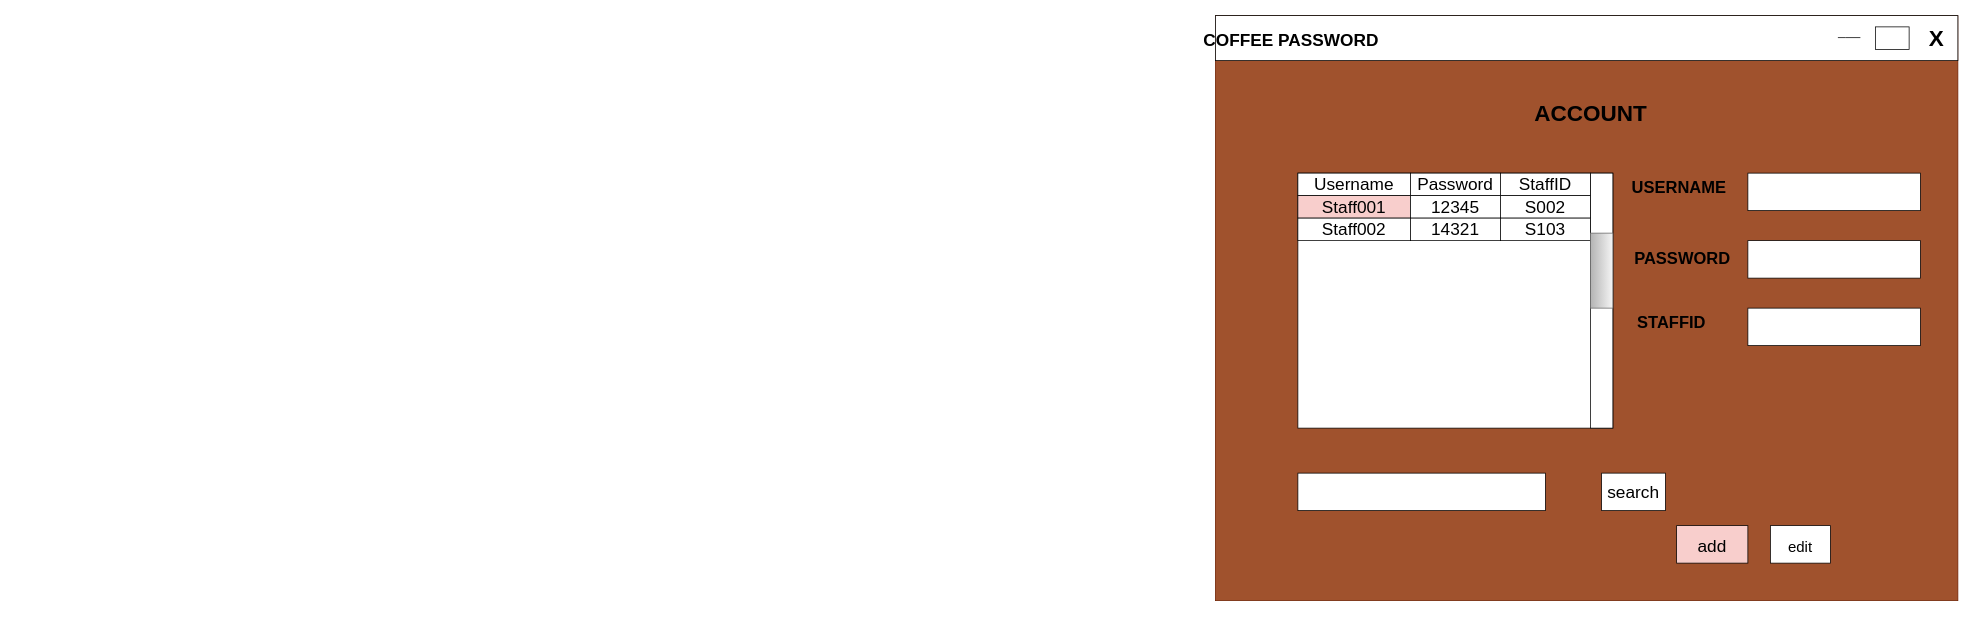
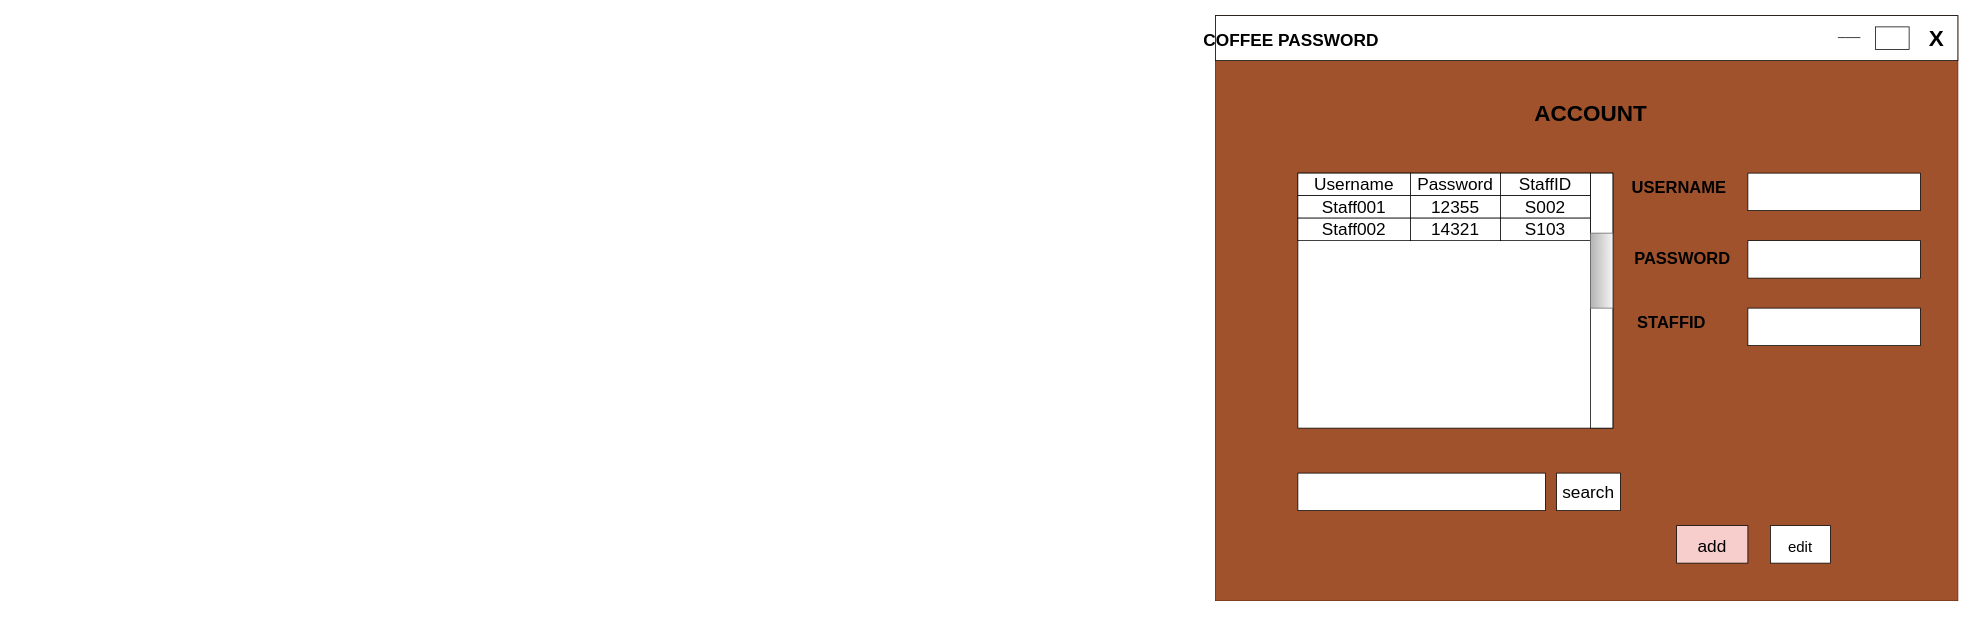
  <mxCell id="0" />
  <mxCell id="1" parent="0" />
  <mxCell id="2" value="" style="rounded=0;whiteSpace=wrap;html=1;fillColor=#a0522d;strokeColor=#6D1F00;fontColor=#ffffff;" vertex="1" parent="1"><mxGeometry x="1620" y="20" width="990" height="780" as="geometry" /></mxCell>
  <mxCell id="3" value="" style="rounded=0;whiteSpace=wrap;html=1;" vertex="1" parent="1"><mxGeometry x="1730" y="230" width="420" height="340" as="geometry" /></mxCell>
  <mxCell id="4" value="&lt;b&gt;&amp;nbsp; &amp;nbsp; &amp;nbsp; &amp;nbsp; &amp;nbsp; &amp;nbsp; &amp;nbsp; &amp;nbsp; &amp;nbsp; &amp;nbsp; &amp;nbsp; &amp;nbsp; &amp;nbsp; &amp;nbsp; &amp;nbsp; &amp;nbsp; &amp;nbsp; &amp;nbsp; &amp;nbsp; &amp;nbsp; &amp;nbsp; &amp;nbsp; &amp;nbsp; &amp;nbsp; &amp;nbsp; &amp;nbsp; &amp;nbsp; &amp;nbsp; &amp;nbsp; &amp;nbsp; &amp;nbsp; &amp;nbsp; &amp;nbsp; &amp;nbsp; &amp;nbsp; &amp;nbsp; &amp;nbsp; &amp;nbsp; &amp;nbsp; &amp;nbsp; &amp;nbsp; &amp;nbsp; &amp;nbsp; &amp;nbsp; &amp;nbsp; &amp;nbsp; &amp;nbsp; &amp;nbsp; &amp;nbsp; &amp;nbsp; &amp;nbsp; &amp;nbsp; &amp;nbsp; &amp;nbsp; &amp;nbsp; &amp;nbsp; &amp;nbsp; &amp;nbsp; &amp;nbsp; &amp;nbsp; &amp;nbsp; &amp;nbsp; &amp;nbsp; &amp;nbsp; &amp;nbsp; &amp;nbsp; &amp;nbsp; &amp;nbsp; &amp;nbsp; &amp;nbsp; &amp;nbsp; &amp;nbsp; &amp;nbsp; &amp;nbsp; &amp;nbsp; &amp;nbsp; &amp;nbsp; &amp;nbsp; &amp;nbsp; &amp;nbsp; &amp;nbsp; &amp;nbsp; &amp;nbsp; &amp;nbsp; &amp;nbsp; &amp;nbsp; &amp;nbsp; &amp;nbsp; &amp;nbsp; &amp;nbsp; &amp;nbsp; &amp;nbsp; &amp;nbsp; &amp;nbsp; &amp;nbsp; &amp;nbsp; &amp;nbsp; &amp;nbsp; &amp;nbsp; &amp;nbsp; &amp;nbsp; &amp;nbsp; &amp;nbsp; &amp;nbsp; &amp;nbsp; &amp;nbsp; &amp;nbsp; &amp;nbsp; &amp;nbsp; &amp;nbsp; &amp;nbsp; &amp;nbsp; &amp;nbsp; &amp;nbsp; &amp;nbsp; &amp;nbsp; &amp;nbsp; &amp;nbsp; &amp;nbsp; &amp;nbsp; &amp;nbsp; &amp;nbsp; &amp;nbsp; &amp;nbsp; &amp;nbsp; &amp;nbsp; &amp;nbsp; &amp;nbsp; &amp;nbsp; &amp;nbsp; &amp;nbsp; &amp;nbsp; &amp;nbsp; &amp;nbsp; &amp;nbsp; &amp;nbsp; &amp;nbsp; &amp;nbsp; &amp;nbsp; &amp;nbsp; &amp;nbsp; &amp;nbsp; &amp;nbsp; &amp;nbsp; &amp;nbsp; &amp;nbsp; &amp;nbsp; &amp;nbsp; &amp;nbsp; &amp;nbsp; &amp;nbsp; &amp;nbsp; &amp;nbsp; &amp;nbsp; &amp;nbsp; &amp;nbsp; &amp;nbsp; &amp;nbsp; &amp;nbsp; &lt;font style=&quot;font-size: 30px&quot;&gt;ACCOUNT&lt;/font&gt;&lt;/b&gt;" style="text;html=1;align=center;verticalAlign=middle;resizable=0;points=[];autosize=1;strokeColor=none;fillColor=none;" vertex="1" parent="1"><mxGeometry x="975" y="135" width="1230" height="30" as="geometry" /></mxCell>
  <mxCell id="5" value="" style="rounded=0;whiteSpace=wrap;html=1;fontSize=30;" vertex="1" parent="1"><mxGeometry x="1620" y="20" width="990" height="60" as="geometry" /></mxCell>
  <mxCell id="6" value="" style="rounded=0;whiteSpace=wrap;html=1;fontSize=30;" vertex="1" parent="1"><mxGeometry x="2120" y="230" width="30" height="340" as="geometry" /></mxCell>
  <mxCell id="7" value="" style="rounded=0;whiteSpace=wrap;html=1;fontSize=30;" vertex="1" parent="1"><mxGeometry x="1730" y="630" width="330" height="50" as="geometry" /></mxCell>
  <mxCell id="8" value="" style="rounded=0;whiteSpace=wrap;html=1;fontSize=30;" vertex="1" parent="1"><mxGeometry x="2330" y="230" width="230" height="50" as="geometry" /></mxCell>
  <mxCell id="9" value="" style="rounded=0;whiteSpace=wrap;html=1;fontSize=30;" vertex="1" parent="1"><mxGeometry x="2330" y="410" width="230" height="50" as="geometry" /></mxCell>
  <mxCell id="10" value="" style="rounded=0;whiteSpace=wrap;html=1;fontSize=30;" vertex="1" parent="1"><mxGeometry x="2330" y="320" width="230" height="50" as="geometry" /></mxCell>
  <mxCell id="11" value="&lt;font style=&quot;font-size: 23px&quot;&gt;add&lt;/font&gt;" style="rounded=0;whiteSpace=wrap;html=1;fontSize=30;fillColor=#f8cecc;" vertex="1" parent="1"><mxGeometry x="2235" y="700" width="95" height="50" as="geometry" /></mxCell>
  <mxCell id="12" value="&lt;font style=&quot;font-size: 20px&quot;&gt;edit&lt;/font&gt;" style="rounded=0;whiteSpace=wrap;html=1;fontSize=30;" vertex="1" parent="1"><mxGeometry x="2360" y="700" width="80" height="50" as="geometry" /></mxCell>
  <mxCell id="13" value="&lt;font style=&quot;font-size: 23px&quot;&gt;&lt;b&gt;&amp;nbsp; &amp;nbsp; &amp;nbsp; &amp;nbsp; &amp;nbsp; &amp;nbsp; &amp;nbsp; &amp;nbsp; &amp;nbsp; &amp;nbsp; &amp;nbsp; &amp;nbsp; &amp;nbsp; &amp;nbsp; &amp;nbsp; &amp;nbsp; &amp;nbsp; &amp;nbsp; &amp;nbsp; &amp;nbsp; &amp;nbsp; &amp;nbsp; COFFEE PASSWORD&lt;/b&gt;&lt;/font&gt;" style="text;html=1;align=center;verticalAlign=middle;resizable=0;points=[];autosize=1;strokeColor=none;fillColor=none;fontSize=30;" vertex="1" parent="1"><mxGeometry x="1350" y="30" width="460" height="40" as="geometry" /></mxCell>
  <mxCell id="14" value="Username" style="rounded=0;whiteSpace=wrap;html=1;fontSize=23;" vertex="1" parent="1"><mxGeometry x="1730" y="230" width="150" height="30" as="geometry" /></mxCell>
  <mxCell id="15" value="Password" style="rounded=0;whiteSpace=wrap;html=1;fontSize=23;" vertex="1" parent="1"><mxGeometry x="1880" y="230" width="120" height="30" as="geometry" /></mxCell>
  <mxCell id="16" value="StaffID" style="rounded=0;whiteSpace=wrap;html=1;fontSize=23;" vertex="1" parent="1"><mxGeometry x="2000" y="230" width="120" height="30" as="geometry" /></mxCell>
- <mxCell id="17" value="Staff001" style="rounded=0;whiteSpace=wrap;html=1;fontSize=23;fillColor=#f8cecc;" vertex="1" parent="1"><mxGeometry x="1730" y="260" width="150" height="30" as="geometry" /></mxCell>
- <mxCell id="18" value="12345" style="rounded=0;whiteSpace=wrap;html=1;fontSize=23;" vertex="1" parent="1"><mxGeometry x="1880" y="260" width="120" height="30" as="geometry" /></mxCell>
+ <mxCell id="17" value="Staff001" style="rounded=0;whiteSpace=wrap;html=1;fontSize=23;" vertex="1" parent="1"><mxGeometry x="1730" y="260" width="150" height="30" as="geometry" /></mxCell>
+ <mxCell id="18" value="12355" style="rounded=0;whiteSpace=wrap;html=1;fontSize=23;" vertex="1" parent="1"><mxGeometry x="1880" y="260" width="120" height="30" as="geometry" /></mxCell>
  <mxCell id="19" value="S002" style="rounded=0;whiteSpace=wrap;html=1;fontSize=23;" vertex="1" parent="1"><mxGeometry x="2000" y="260" width="120" height="30" as="geometry" /></mxCell>
  <mxCell id="20" value="Staff002" style="rounded=0;whiteSpace=wrap;html=1;fontSize=23;" vertex="1" parent="1"><mxGeometry x="1730" y="290" width="150" height="30" as="geometry" /></mxCell>
  <mxCell id="21" value="14321" style="rounded=0;whiteSpace=wrap;html=1;fontSize=23;" vertex="1" parent="1"><mxGeometry x="1880" y="290" width="120" height="30" as="geometry" /></mxCell>
  <mxCell id="22" value="S103" style="rounded=0;whiteSpace=wrap;html=1;fontSize=23;" vertex="1" parent="1"><mxGeometry x="2000" y="290" width="120" height="30" as="geometry" /></mxCell>
- <mxCell id="23" value="search" style="rounded=0;whiteSpace=wrap;html=1;fontSize=23;" vertex="1" parent="1"><mxGeometry x="2135" y="630" width="85" height="50" as="geometry" /></mxCell>
+ <mxCell id="23" value="search" style="rounded=0;whiteSpace=wrap;html=1;fontSize=23;" vertex="1" parent="1"><mxGeometry x="2075" y="630" width="85" height="50" as="geometry" /></mxCell>
  <mxCell id="24" value="&amp;nbsp; &amp;nbsp; &amp;nbsp; &amp;nbsp; &amp;nbsp; &amp;nbsp; &amp;nbsp; &amp;nbsp; &amp;nbsp; &amp;nbsp; &amp;nbsp; &amp;nbsp; &amp;nbsp; &amp;nbsp; &amp;nbsp; &amp;nbsp; &amp;nbsp; &amp;nbsp; &amp;nbsp; &amp;nbsp; &amp;nbsp; &amp;nbsp; &amp;nbsp; &amp;nbsp; &amp;nbsp; &amp;nbsp; &amp;nbsp; &amp;nbsp; &amp;nbsp; &amp;nbsp; &amp;nbsp; &amp;nbsp; &amp;nbsp; &amp;nbsp; &amp;nbsp; &amp;nbsp; &amp;nbsp; &amp;nbsp; &amp;nbsp; &amp;nbsp; &amp;nbsp; &amp;nbsp; &amp;nbsp; &amp;nbsp; &amp;nbsp; &amp;nbsp; &amp;nbsp; &amp;nbsp; &amp;nbsp; &amp;nbsp; &amp;nbsp; &amp;nbsp; &amp;nbsp; &amp;nbsp; &amp;nbsp; &amp;nbsp; &amp;nbsp; &amp;nbsp; &amp;nbsp; &amp;nbsp; &amp;nbsp; &amp;nbsp; &amp;nbsp; &amp;nbsp; &amp;nbsp; &amp;nbsp; &amp;nbsp; &amp;nbsp; &amp;nbsp; &amp;nbsp; &amp;nbsp; &amp;nbsp; &amp;nbsp; &amp;nbsp; &amp;nbsp; &amp;nbsp; &amp;nbsp; &amp;nbsp; &amp;nbsp; &amp;nbsp; &amp;nbsp; &amp;nbsp; &amp;nbsp; &amp;nbsp; &amp;nbsp; &amp;nbsp; &amp;nbsp; &amp;nbsp; &amp;nbsp; &amp;nbsp; &amp;nbsp; &amp;nbsp; &amp;nbsp; &amp;nbsp; &amp;nbsp; &amp;nbsp; &amp;nbsp; &amp;nbsp; &amp;nbsp; &amp;nbsp; &amp;nbsp; &amp;nbsp; &amp;nbsp; &amp;nbsp; &amp;nbsp; &amp;nbsp; &amp;nbsp; &amp;nbsp; &amp;nbsp; &amp;nbsp; &amp;nbsp; &amp;nbsp; &amp;nbsp; &amp;nbsp; &amp;nbsp; &amp;nbsp; &amp;nbsp; &amp;nbsp; &amp;nbsp; &amp;nbsp; &amp;nbsp; &amp;nbsp; &lt;b&gt;&lt;font style=&quot;font-size: 22px&quot;&gt;USERNAME&lt;/font&gt;&lt;/b&gt;" style="text;html=1;align=center;verticalAlign=middle;resizable=0;points=[];autosize=1;strokeColor=none;fillColor=none;fontSize=20;" vertex="1" parent="1"><mxGeometry x="810" y="235" width="1500" height="30" as="geometry" /></mxCell>
  <mxCell id="25" value="&amp;nbsp; &amp;nbsp; &amp;nbsp; &amp;nbsp; &amp;nbsp; &amp;nbsp; &amp;nbsp; &amp;nbsp; &amp;nbsp; &amp;nbsp; &amp;nbsp; &amp;nbsp; &amp;nbsp; &amp;nbsp; &amp;nbsp; &amp;nbsp; &amp;nbsp; &amp;nbsp; &amp;nbsp; &amp;nbsp; &amp;nbsp; &amp;nbsp; &amp;nbsp; &amp;nbsp; &amp;nbsp; &amp;nbsp; &amp;nbsp; &amp;nbsp; &amp;nbsp; &amp;nbsp; &amp;nbsp; &amp;nbsp; &amp;nbsp; &amp;nbsp; &amp;nbsp; &amp;nbsp; &amp;nbsp; &amp;nbsp; &amp;nbsp; &amp;nbsp; &amp;nbsp; &amp;nbsp; &amp;nbsp; &amp;nbsp; &amp;nbsp; &amp;nbsp; &amp;nbsp; &amp;nbsp; &amp;nbsp; &amp;nbsp; &amp;nbsp; &amp;nbsp; &amp;nbsp; &amp;nbsp; &amp;nbsp; &amp;nbsp; &amp;nbsp; &amp;nbsp; &amp;nbsp; &amp;nbsp; &amp;nbsp; &amp;nbsp; &amp;nbsp; &amp;nbsp; &amp;nbsp; &amp;nbsp; &amp;nbsp; &amp;nbsp; &amp;nbsp; &amp;nbsp; &amp;nbsp; &amp;nbsp; &amp;nbsp; &amp;nbsp; &amp;nbsp; &amp;nbsp; &amp;nbsp; &amp;nbsp; &amp;nbsp; &amp;nbsp; &amp;nbsp; &amp;nbsp; &amp;nbsp; &amp;nbsp; &amp;nbsp; &amp;nbsp; &amp;nbsp; &amp;nbsp; &amp;nbsp; &amp;nbsp; &amp;nbsp; &amp;nbsp; &amp;nbsp; &amp;nbsp; &amp;nbsp; &amp;nbsp; &amp;nbsp; &amp;nbsp; &amp;nbsp; &amp;nbsp; &amp;nbsp; &amp;nbsp; &amp;nbsp; &amp;nbsp; &amp;nbsp; &amp;nbsp; &amp;nbsp; &amp;nbsp; &amp;nbsp; &amp;nbsp; &amp;nbsp; &lt;br&gt;&amp;nbsp; &amp;nbsp; &amp;nbsp; &amp;nbsp; &amp;nbsp; &amp;nbsp; &amp;nbsp; &amp;nbsp; &amp;nbsp; &amp;nbsp; &amp;nbsp; &amp;nbsp; &amp;nbsp; &amp;nbsp; &amp;nbsp; &amp;nbsp; &amp;nbsp; &amp;nbsp; &amp;nbsp; &amp;nbsp; &amp;nbsp; &amp;nbsp; &amp;nbsp; &amp;nbsp; &amp;nbsp; &amp;nbsp; &amp;nbsp; &amp;nbsp; &amp;nbsp; &amp;nbsp; &amp;nbsp; &amp;nbsp; &amp;nbsp; &amp;nbsp; &amp;nbsp; &amp;nbsp; &amp;nbsp; &amp;nbsp; &amp;nbsp; &amp;nbsp; &amp;nbsp; &amp;nbsp; &amp;nbsp; &amp;nbsp; &amp;nbsp; &amp;nbsp; &amp;nbsp; &amp;nbsp; &amp;nbsp; &amp;nbsp; &amp;nbsp; &amp;nbsp; &amp;nbsp; &amp;nbsp; &amp;nbsp; &amp;nbsp; &amp;nbsp; &amp;nbsp; &amp;nbsp; &amp;nbsp; &amp;nbsp; &amp;nbsp; &amp;nbsp; &amp;nbsp; &amp;nbsp; &amp;nbsp; &amp;nbsp; &amp;nbsp; &amp;nbsp; &amp;nbsp; &amp;nbsp; &amp;nbsp; &amp;nbsp; &amp;nbsp; &amp;nbsp; &amp;nbsp; &amp;nbsp; &amp;nbsp; &amp;nbsp; &amp;nbsp; &amp;nbsp; &amp;nbsp; &amp;nbsp; &amp;nbsp; &amp;nbsp; &amp;nbsp; &amp;nbsp; &amp;nbsp; &amp;nbsp; &amp;nbsp; &amp;nbsp; &amp;nbsp; &amp;nbsp; &amp;nbsp; &amp;nbsp; &amp;nbsp; &amp;nbsp; &amp;nbsp; &amp;nbsp; &amp;nbsp; &amp;nbsp; &amp;nbsp; &amp;nbsp; &amp;nbsp; &amp;nbsp; &amp;nbsp; &amp;nbsp; &amp;nbsp; &amp;nbsp; &amp;nbsp; &lt;b&gt;PASSWORD&lt;/b&gt;" style="text;html=1;align=center;verticalAlign=middle;resizable=0;points=[];autosize=1;strokeColor=none;fillColor=none;fontSize=22;" vertex="1" parent="1"><mxGeometry x="825" y="300" width="1490" height="60" as="geometry" /></mxCell>
  <mxCell id="26" value="&amp;nbsp; &amp;nbsp; &amp;nbsp; &amp;nbsp; &amp;nbsp; &amp;nbsp; &amp;nbsp; &amp;nbsp; &amp;nbsp; &amp;nbsp; &amp;nbsp; &amp;nbsp; &amp;nbsp; &amp;nbsp; &amp;nbsp; &amp;nbsp; &amp;nbsp; &amp;nbsp; &amp;nbsp; &amp;nbsp; &amp;nbsp; &amp;nbsp; &amp;nbsp; &amp;nbsp; &amp;nbsp; &amp;nbsp; &amp;nbsp; &amp;nbsp; &amp;nbsp; &amp;nbsp; &amp;nbsp; &amp;nbsp; &amp;nbsp; &amp;nbsp; &amp;nbsp; &amp;nbsp; &amp;nbsp; &amp;nbsp; &amp;nbsp; &amp;nbsp; &amp;nbsp; &amp;nbsp; &amp;nbsp; &amp;nbsp; &amp;nbsp; &amp;nbsp; &amp;nbsp; &amp;nbsp; &amp;nbsp; &amp;nbsp; &amp;nbsp; &amp;nbsp; &amp;nbsp; &amp;nbsp; &amp;nbsp; &amp;nbsp; &amp;nbsp; &amp;nbsp; &amp;nbsp; &amp;nbsp; &amp;nbsp; &amp;nbsp; &amp;nbsp; &amp;nbsp; &amp;nbsp; &amp;nbsp; &amp;nbsp; &amp;nbsp; &amp;nbsp; &amp;nbsp; &amp;nbsp; &amp;nbsp; &amp;nbsp; &amp;nbsp; &amp;nbsp; &amp;nbsp; &amp;nbsp; &amp;nbsp; &amp;nbsp; &amp;nbsp; &amp;nbsp; &amp;nbsp; &amp;nbsp; &amp;nbsp; &amp;nbsp; &amp;nbsp; &amp;nbsp; &amp;nbsp; &amp;nbsp; &amp;nbsp; &amp;nbsp; &amp;nbsp; &amp;nbsp; &amp;nbsp; &amp;nbsp; &amp;nbsp; &amp;nbsp; &amp;nbsp; &amp;nbsp; &amp;nbsp; &amp;nbsp; &amp;nbsp; &amp;nbsp; &amp;nbsp; &amp;nbsp; &amp;nbsp; &lt;b&gt;STAFFID&lt;/b&gt;" style="text;html=1;align=center;verticalAlign=middle;resizable=0;points=[];autosize=1;strokeColor=none;fillColor=none;fontSize=22;" vertex="1" parent="1"><mxGeometry x="880" y="415" width="1400" height="30" as="geometry" /></mxCell>
  <mxCell id="27" value="" style="rounded=0;whiteSpace=wrap;html=1;fontSize=22;direction=south;fillColor=#f5f5f5;gradientColor=#b3b3b3;strokeColor=#666666;" vertex="1" parent="1"><mxGeometry x="2120" y="310" width="30" height="100" as="geometry" /></mxCell>
  <mxCell id="28" value="" style="rounded=0;whiteSpace=wrap;html=1;fontSize=22;" vertex="1" parent="1"><mxGeometry x="2500" y="35" width="45" height="30" as="geometry" /></mxCell>
  <mxCell id="29" value="&lt;font size=&quot;1&quot;&gt;&lt;b style=&quot;font-size: 30px&quot;&gt;&amp;nbsp; &amp;nbsp; &amp;nbsp; &amp;nbsp; &amp;nbsp; &amp;nbsp; &amp;nbsp; &amp;nbsp; &amp;nbsp; &amp;nbsp; &amp;nbsp; &amp;nbsp; &amp;nbsp; &amp;nbsp; &amp;nbsp; &amp;nbsp; &amp;nbsp; &amp;nbsp; &amp;nbsp; &amp;nbsp; &amp;nbsp; &amp;nbsp; &amp;nbsp; &amp;nbsp; &amp;nbsp; &amp;nbsp; &amp;nbsp; &amp;nbsp; &amp;nbsp; &amp;nbsp; &amp;nbsp; &amp;nbsp; &amp;nbsp; &amp;nbsp; &amp;nbsp; &amp;nbsp; &amp;nbsp; &amp;nbsp; &amp;nbsp; &amp;nbsp; &amp;nbsp; &amp;nbsp; &amp;nbsp; &amp;nbsp; &amp;nbsp; &amp;nbsp; &amp;nbsp; &amp;nbsp; &amp;nbsp; &amp;nbsp; &amp;nbsp; &amp;nbsp; &amp;nbsp; &amp;nbsp; &amp;nbsp; &amp;nbsp; &amp;nbsp; &amp;nbsp; &amp;nbsp; &amp;nbsp; &amp;nbsp; &amp;nbsp; &amp;nbsp; &amp;nbsp; &amp;nbsp; &amp;nbsp; &amp;nbsp; &amp;nbsp; &amp;nbsp; &amp;nbsp; &amp;nbsp; &amp;nbsp; &amp;nbsp; &amp;nbsp; &amp;nbsp; &amp;nbsp; &amp;nbsp; &amp;nbsp; &amp;nbsp; &amp;nbsp; &amp;nbsp; &amp;nbsp; &amp;nbsp; &amp;nbsp; &amp;nbsp; &amp;nbsp; &amp;nbsp; &amp;nbsp; &amp;nbsp; &amp;nbsp; &amp;nbsp; &amp;nbsp; &amp;nbsp; &amp;nbsp; &amp;nbsp; &amp;nbsp; &amp;nbsp; &amp;nbsp; &amp;nbsp; &amp;nbsp; &amp;nbsp; &amp;nbsp; &amp;nbsp; &amp;nbsp; &amp;nbsp; &amp;nbsp; &amp;nbsp; &amp;nbsp; &amp;nbsp; &amp;nbsp; &amp;nbsp; &amp;nbsp; &amp;nbsp; &amp;nbsp; &amp;nbsp; &amp;nbsp; &amp;nbsp; &amp;nbsp; &amp;nbsp; &amp;nbsp; &amp;nbsp; &amp;nbsp; &amp;nbsp; &amp;nbsp; &amp;nbsp; &amp;nbsp; &amp;nbsp; &amp;nbsp; &amp;nbsp; &amp;nbsp; &amp;nbsp; &amp;nbsp; &amp;nbsp; &amp;nbsp; &amp;nbsp; &amp;nbsp; &amp;nbsp; &amp;nbsp; &amp;nbsp; &amp;nbsp; &amp;nbsp; &amp;nbsp; &amp;nbsp; &amp;nbsp; &amp;nbsp; &amp;nbsp; &amp;nbsp; &amp;nbsp; &amp;nbsp; &amp;nbsp; &amp;nbsp; &amp;nbsp; &amp;nbsp;X&lt;/b&gt;&lt;/font&gt;" style="text;html=1;align=center;verticalAlign=middle;resizable=0;points=[];autosize=1;strokeColor=none;fillColor=none;fontSize=22;" vertex="1" parent="1"><mxGeometry x="20" y="30" width="2580" height="40" as="geometry" /></mxCell>
  <mxCell id="30" value="" style="endArrow=none;html=1;rounded=0;fontSize=30;strokeColor=#000000;" edge="1" parent="1"><mxGeometry width="50" height="50" relative="1" as="geometry"><mxPoint x="2480" y="49.29" as="sourcePoint" /><mxPoint x="2450" y="49.29" as="targetPoint" /><Array as="points"><mxPoint x="2460" y="49.29" /></Array></mxGeometry></mxCell>
